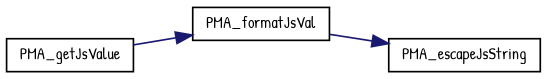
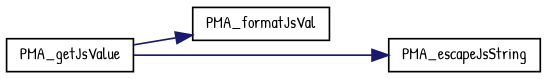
  digraph {
    fontname="Patrick Hand"
    rankdir=LR
    node [color=black fillcolor=white fontname="Patrick Hand" fontsize=10 shape=record style=filled]
    edge [color=midnightblue fontname="Patrick Hand" fontsize=10 labelfontname=Helvetica labelfontsize=10 style=solid]
    n1 [height=0.2 label=PMA_getJsValue width=0.4]
    n2 [height=0.2 label=PMA_formatJsVal width=0.4]
    n3 [height=0.2 label=PMA_escapeJsString width=0.4]
    n1 -> n2
-   n2 -> n3
+   n1 -> n3
  }
